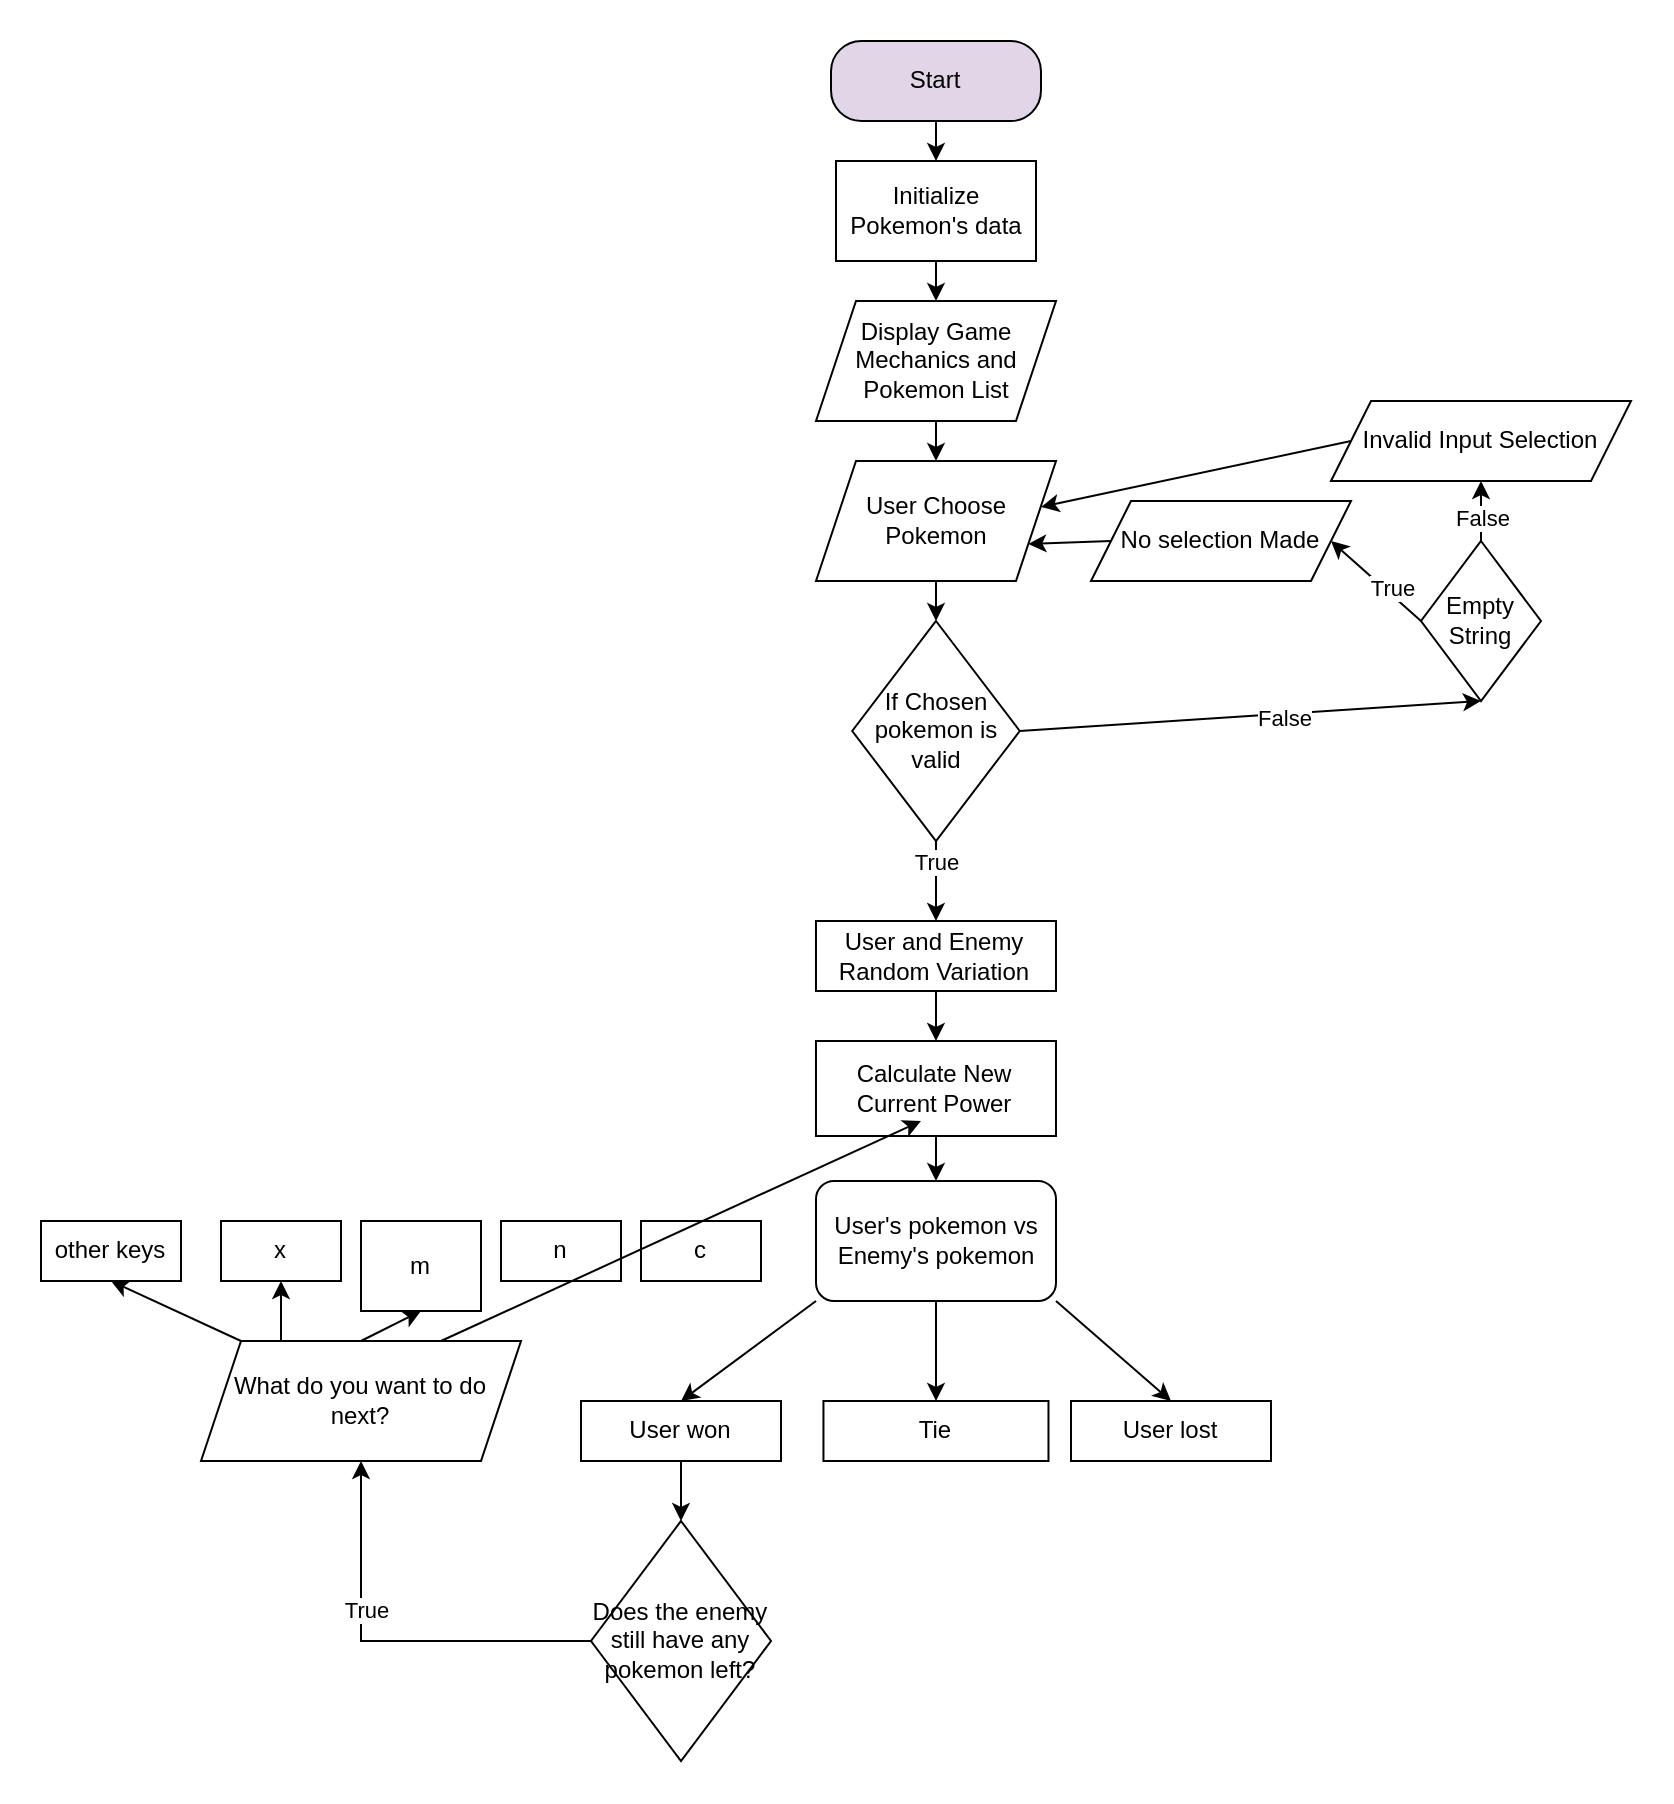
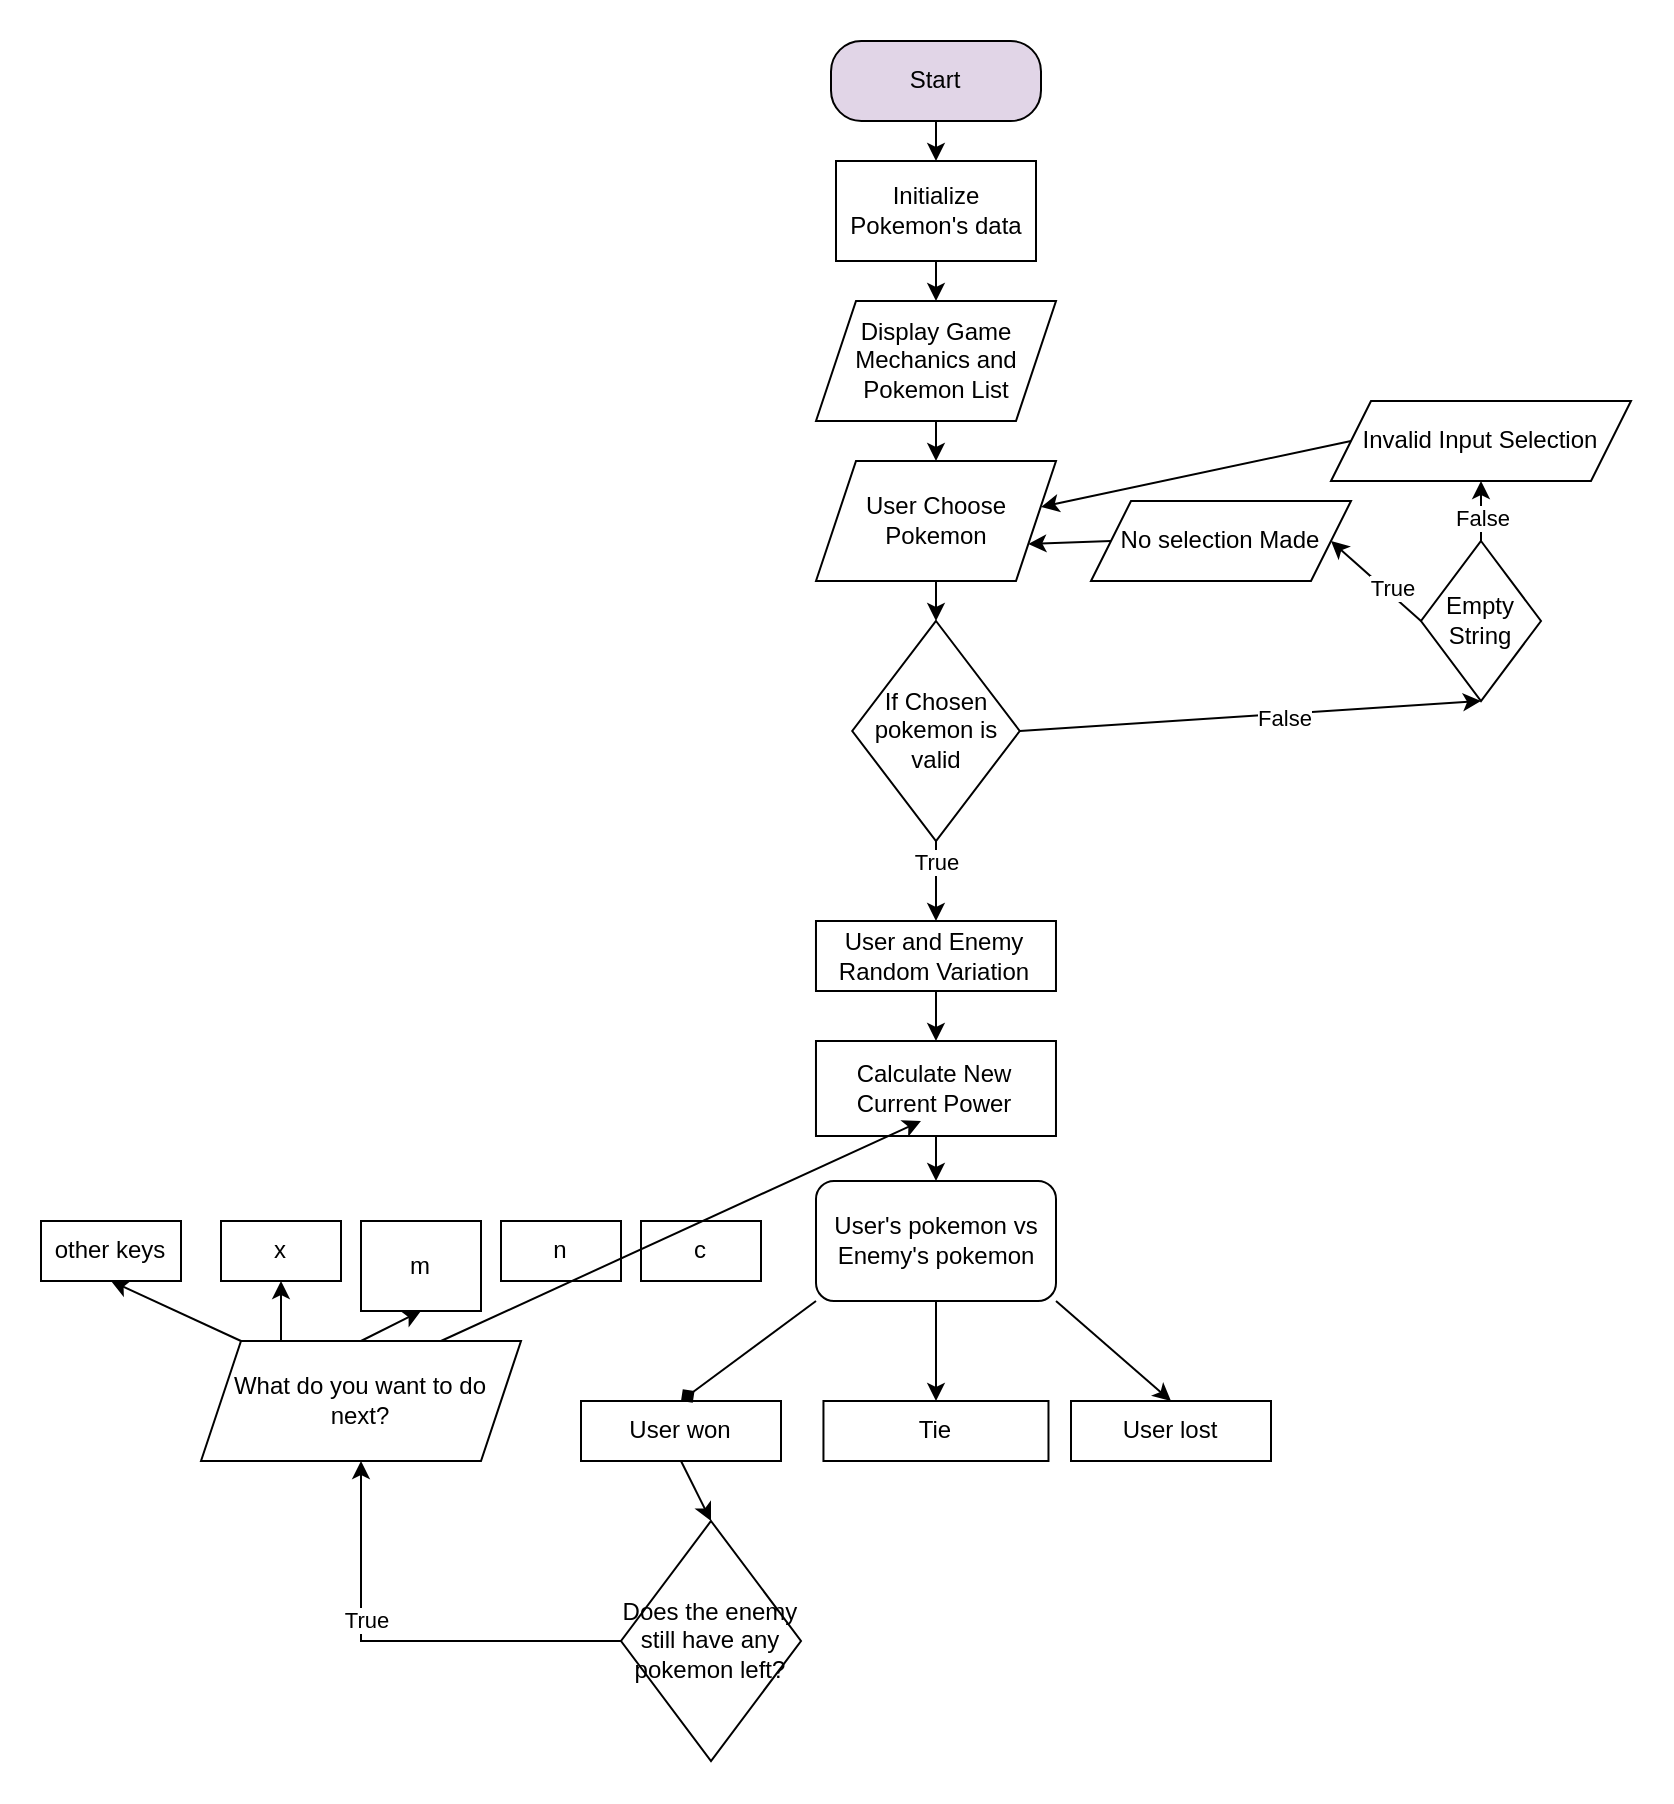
  <mxCell id="0" />
  <mxCell id="1" parent="0" />
  <mxCell id="2" value="Start" style="rounded=1;whiteSpace=wrap;html=1;arcSize=38;fillColor=#e1d5e7;" vertex="1" parent="1"><mxGeometry x="415" y="20" width="105" height="40" as="geometry" /></mxCell>
  <mxCell id="3" value="Initialize Pokemon's data" style="rounded=0;whiteSpace=wrap;html=1;" vertex="1" parent="1"><mxGeometry x="417.5" y="80" width="100" height="50" as="geometry" /></mxCell>
  <mxCell id="4" value="Display Game Mechanics and Pokemon List" style="shape=parallelogram;perimeter=parallelogramPerimeter;whiteSpace=wrap;html=1;fixedSize=1;" vertex="1" parent="1"><mxGeometry x="407.5" y="150" width="120" height="60" as="geometry" /></mxCell>
  <mxCell id="5" value="User Choose Pokemon" style="shape=parallelogram;perimeter=parallelogramPerimeter;whiteSpace=wrap;html=1;fixedSize=1;" vertex="1" parent="1"><mxGeometry x="407.5" y="230" width="120" height="60" as="geometry" /></mxCell>
  <mxCell id="6" value="If Chosen pokemon is valid" style="rhombus;whiteSpace=wrap;html=1;" vertex="1" parent="1"><mxGeometry x="425.62" y="310" width="83.75" height="110" as="geometry" /></mxCell>
  <mxCell id="7" value="" style="endArrow=classic;html=1;rounded=0;entryX=0.5;entryY=0;entryDx=0;entryDy=0;" edge="1" parent="1" target="3"><mxGeometry width="50" height="50" relative="1" as="geometry"><mxPoint x="467.5" y="60" as="sourcePoint" /><mxPoint x="517.5" y="10" as="targetPoint" /></mxGeometry></mxCell>
  <mxCell id="8" value="" style="endArrow=classic;html=1;rounded=0;exitX=0.5;exitY=1;exitDx=0;exitDy=0;entryX=0.5;entryY=0;entryDx=0;entryDy=0;" edge="1" parent="1" source="3" target="4"><mxGeometry width="50" height="50" relative="1" as="geometry"><mxPoint x="450" y="320" as="sourcePoint" /><mxPoint x="500" y="270" as="targetPoint" /></mxGeometry></mxCell>
  <mxCell id="9" value="" style="endArrow=classic;html=1;rounded=0;exitX=0.5;exitY=1;exitDx=0;exitDy=0;entryX=0.5;entryY=0;entryDx=0;entryDy=0;" edge="1" parent="1" source="4" target="5"><mxGeometry width="50" height="50" relative="1" as="geometry"><mxPoint x="450" y="320" as="sourcePoint" /><mxPoint x="500" y="270" as="targetPoint" /></mxGeometry></mxCell>
  <mxCell id="10" value="" style="endArrow=classic;html=1;rounded=0;exitX=0.5;exitY=1;exitDx=0;exitDy=0;entryX=0.5;entryY=0;entryDx=0;entryDy=0;" edge="1" parent="1" source="5" target="6"><mxGeometry width="50" height="50" relative="1" as="geometry"><mxPoint x="450" y="320" as="sourcePoint" /><mxPoint x="500" y="270" as="targetPoint" /></mxGeometry></mxCell>
  <mxCell id="11" value="" style="endArrow=classic;html=1;rounded=0;exitX=1;exitY=0.5;exitDx=0;exitDy=0;entryX=0.5;entryY=1;entryDx=0;entryDy=0;" edge="1" parent="1" source="6" target="13"><mxGeometry width="50" height="50" relative="1" as="geometry"><mxPoint x="450" y="320" as="sourcePoint" /><mxPoint x="640" y="365" as="targetPoint" /><Array as="points" /></mxGeometry></mxCell>
  <mxCell id="12" value="False" style="edgeLabel;html=1;align=center;verticalAlign=middle;resizable=0;points=[];" vertex="1" connectable="0" parent="11"><mxGeometry x="0.145" y="-2" relative="1" as="geometry"><mxPoint as="offset" /></mxGeometry></mxCell>
  <mxCell id="13" value="Empty String" style="rhombus;whiteSpace=wrap;html=1;" vertex="1" parent="1"><mxGeometry x="710" y="270" width="60" height="80" as="geometry" /></mxCell>
  <mxCell id="14" value="No selection Made" style="shape=parallelogram;perimeter=parallelogramPerimeter;whiteSpace=wrap;html=1;fixedSize=1;" vertex="1" parent="1"><mxGeometry x="545" y="250" width="130" height="40" as="geometry" /></mxCell>
  <mxCell id="15" value="Invalid Input Selection" style="shape=parallelogram;perimeter=parallelogramPerimeter;whiteSpace=wrap;html=1;fixedSize=1;" vertex="1" parent="1"><mxGeometry x="665" y="200" width="150" height="40" as="geometry" /></mxCell>
  <mxCell id="16" value="" style="endArrow=classic;html=1;rounded=0;entryX=1;entryY=0.5;entryDx=0;entryDy=0;" edge="1" parent="1" target="14"><mxGeometry width="50" height="50" relative="1" as="geometry"><mxPoint x="710" y="310" as="sourcePoint" /><mxPoint x="660" y="300" as="targetPoint" /></mxGeometry></mxCell>
  <mxCell id="17" value="True" style="edgeLabel;html=1;align=center;verticalAlign=middle;resizable=0;points=[];" vertex="1" connectable="0" parent="16"><mxGeometry x="0.08" y="-2" relative="1" as="geometry"><mxPoint x="9" y="7" as="offset" /></mxGeometry></mxCell>
  <mxCell id="18" value="" style="endArrow=classic;html=1;rounded=0;entryX=0.5;entryY=1;entryDx=0;entryDy=0;exitX=0.5;exitY=0;exitDx=0;exitDy=0;" edge="1" parent="1" source="13" target="15"><mxGeometry width="50" height="50" relative="1" as="geometry"><mxPoint x="450" y="320" as="sourcePoint" /><mxPoint x="500" y="270" as="targetPoint" /></mxGeometry></mxCell>
  <mxCell id="19" value="False" style="edgeLabel;html=1;align=center;verticalAlign=middle;resizable=0;points=[];" vertex="1" connectable="0" parent="18"><mxGeometry x="-0.2" y="-7" relative="1" as="geometry"><mxPoint x="-7" as="offset" /></mxGeometry></mxCell>
  <mxCell id="20" value="" style="endArrow=classic;html=1;rounded=0;exitX=0;exitY=0.5;exitDx=0;exitDy=0;entryX=1;entryY=0.75;entryDx=0;entryDy=0;" edge="1" parent="1" source="14" target="5"><mxGeometry width="50" height="50" relative="1" as="geometry"><mxPoint x="450" y="320" as="sourcePoint" /><mxPoint x="500" y="270" as="targetPoint" /></mxGeometry></mxCell>
  <mxCell id="21" value="" style="endArrow=classic;html=1;rounded=0;exitX=0;exitY=0.5;exitDx=0;exitDy=0;entryX=0.938;entryY=0.383;entryDx=0;entryDy=0;entryPerimeter=0;" edge="1" parent="1" source="15" target="5"><mxGeometry width="50" height="50" relative="1" as="geometry"><mxPoint x="450" y="320" as="sourcePoint" /><mxPoint x="500" y="270" as="targetPoint" /></mxGeometry></mxCell>
  <mxCell id="22" value="" style="endArrow=classic;html=1;rounded=0;exitX=0.5;exitY=1;exitDx=0;exitDy=0;" edge="1" parent="1" source="6" target="24"><mxGeometry width="50" height="50" relative="1" as="geometry"><mxPoint x="467" y="430" as="sourcePoint" /><mxPoint x="370" y="365" as="targetPoint" /></mxGeometry></mxCell>
  <mxCell id="23" value="True" style="edgeLabel;html=1;align=center;verticalAlign=middle;resizable=0;points=[];" vertex="1" connectable="0" parent="22"><mxGeometry x="-0.331" y="3" relative="1" as="geometry"><mxPoint x="-3" y="-3" as="offset" /></mxGeometry></mxCell>
  <mxCell id="24" value="User and Enemy Random Variation" style="rounded=0;whiteSpace=wrap;html=1;" vertex="1" parent="1"><mxGeometry x="407.49" y="460" width="120" height="35" as="geometry" /></mxCell>
  <mxCell id="25" value="" style="edgeStyle=orthogonalEdgeStyle;rounded=0;orthogonalLoop=1;jettySize=auto;html=1;" edge="1" parent="1" source="26" target="29"><mxGeometry relative="1" as="geometry" /></mxCell>
  <mxCell id="26" value="Calculate New Current Power" style="rounded=0;whiteSpace=wrap;html=1;" vertex="1" parent="1"><mxGeometry x="407.49" y="520" width="120" height="47.5" as="geometry" /></mxCell>
  <mxCell id="27" value="" style="endArrow=classic;html=1;rounded=0;entryX=0.5;entryY=0;entryDx=0;entryDy=0;exitX=0.5;exitY=1;exitDx=0;exitDy=0;" edge="1" parent="1" source="24" target="26"><mxGeometry width="50" height="50" relative="1" as="geometry"><mxPoint x="460" y="290" as="sourcePoint" /><mxPoint x="510" y="240" as="targetPoint" /></mxGeometry></mxCell>
  <mxCell id="28" value="" style="edgeStyle=orthogonalEdgeStyle;rounded=0;orthogonalLoop=1;jettySize=auto;html=1;" edge="1" parent="1" source="29" target="30"><mxGeometry relative="1" as="geometry" /></mxCell>
  <mxCell id="29" value="User's pokemon vs Enemy's pokemon" style="whiteSpace=wrap;html=1;rounded=1;" vertex="1" parent="1"><mxGeometry x="407.5" y="590" width="120" height="60" as="geometry" /></mxCell>
  <mxCell id="30" value="Tie" style="rounded=0;whiteSpace=wrap;html=1;" vertex="1" parent="1"><mxGeometry x="411.23" y="700" width="112.51" height="30" as="geometry" /></mxCell>
  <mxCell id="31" value="User won" style="rounded=0;whiteSpace=wrap;html=1;" vertex="1" parent="1"><mxGeometry x="290" y="700" width="100" height="30" as="geometry" /></mxCell>
  <mxCell id="32" value="User lost" style="rounded=0;whiteSpace=wrap;html=1;" vertex="1" parent="1"><mxGeometry x="535" y="700" width="100" height="30" as="geometry" /></mxCell>
- <mxCell id="33" value="" style="endArrow=classic;html=1;rounded=0;exitX=0;exitY=1;exitDx=0;exitDy=0;entryX=0.5;entryY=0;entryDx=0;entryDy=0;" edge="1" parent="1" source="29" target="31"><mxGeometry width="50" height="50" relative="1" as="geometry"><mxPoint x="460" y="590" as="sourcePoint" /><mxPoint x="510" y="540" as="targetPoint" /></mxGeometry></mxCell>
+ <mxCell id="33" value="" style="endArrow=diamond;html=1;rounded=0;exitX=0;exitY=1;exitDx=0;exitDy=0;entryX=0.5;entryY=0;entryDx=0;entryDy=0;" edge="1" parent="1" source="29" target="31"><mxGeometry width="50" height="50" relative="1" as="geometry"><mxPoint x="460" y="590" as="sourcePoint" /><mxPoint x="510" y="540" as="targetPoint" /></mxGeometry></mxCell>
  <mxCell id="34" value="" style="endArrow=classic;html=1;rounded=0;exitX=1;exitY=1;exitDx=0;exitDy=0;entryX=0.5;entryY=0;entryDx=0;entryDy=0;" edge="1" parent="1" source="29" target="32"><mxGeometry width="50" height="50" relative="1" as="geometry"><mxPoint x="460" y="590" as="sourcePoint" /><mxPoint x="510" y="540" as="targetPoint" /></mxGeometry></mxCell>
- <mxCell id="35" value="Does the enemy still have any pokemon left?" style="rhombus;whiteSpace=wrap;html=1;" vertex="1" parent="1"><mxGeometry x="295" y="760" width="90" height="120" as="geometry" /></mxCell>
+ <mxCell id="35" value="Does the enemy still have any pokemon left?" style="rhombus;whiteSpace=wrap;html=1;" vertex="1" parent="1"><mxGeometry x="310" y="760" width="90" height="120" as="geometry" /></mxCell>
  <mxCell id="36" value="" style="endArrow=classic;html=1;rounded=0;exitX=0;exitY=0.5;exitDx=0;exitDy=0;" edge="1" parent="1" source="35" target="39"><mxGeometry width="50" height="50" relative="1" as="geometry"><mxPoint x="410" y="730" as="sourcePoint" /><mxPoint x="250" y="710" as="targetPoint" /><Array as="points"><mxPoint x="180" y="820" /></Array></mxGeometry></mxCell>
  <mxCell id="37" value="True" style="edgeLabel;html=1;align=center;verticalAlign=middle;resizable=0;points=[];" vertex="1" connectable="0" parent="36"><mxGeometry x="0.281" y="-2" relative="1" as="geometry"><mxPoint as="offset" /></mxGeometry></mxCell>
  <mxCell id="38" value="" style="endArrow=classic;html=1;rounded=0;exitX=0.5;exitY=1;exitDx=0;exitDy=0;entryX=0.5;entryY=0;entryDx=0;entryDy=0;" edge="1" parent="1" source="31" target="35"><mxGeometry width="50" height="50" relative="1" as="geometry"><mxPoint x="410" y="610" as="sourcePoint" /><mxPoint x="460" y="560" as="targetPoint" /></mxGeometry></mxCell>
  <mxCell id="39" value="What do you want to do next?" style="shape=parallelogram;perimeter=parallelogramPerimeter;whiteSpace=wrap;html=1;fixedSize=1;" vertex="1" parent="1"><mxGeometry x="100" y="670" width="160" height="60" as="geometry" /></mxCell>
  <mxCell id="40" value="n" style="rounded=0;whiteSpace=wrap;html=1;" vertex="1" parent="1"><mxGeometry x="250" y="610" width="60" height="30" as="geometry" /></mxCell>
  <mxCell id="41" value="m" style="rounded=0;whiteSpace=wrap;html=1;" vertex="1" parent="1"><mxGeometry x="180" y="610" width="60" height="45" as="geometry" /></mxCell>
  <mxCell id="42" value="c" style="rounded=0;whiteSpace=wrap;html=1;" vertex="1" parent="1"><mxGeometry x="320" y="610" width="60" height="30" as="geometry" /></mxCell>
  <mxCell id="43" value="x" style="rounded=0;whiteSpace=wrap;html=1;" vertex="1" parent="1"><mxGeometry x="110" y="610" width="60" height="30" as="geometry" /></mxCell>
  <mxCell id="44" value="other keys" style="rounded=0;whiteSpace=wrap;html=1;" vertex="1" parent="1"><mxGeometry x="20" y="610" width="70" height="30" as="geometry" /></mxCell>
  <mxCell id="45" value="" style="endArrow=classic;html=1;rounded=0;entryX=0.5;entryY=1;entryDx=0;entryDy=0;" edge="1" parent="1" target="44"><mxGeometry width="50" height="50" relative="1" as="geometry"><mxPoint x="120" y="670" as="sourcePoint" /><mxPoint x="460" y="560" as="targetPoint" /></mxGeometry></mxCell>
  <mxCell id="46" value="" style="endArrow=classic;html=1;rounded=0;exitX=0.25;exitY=0;exitDx=0;exitDy=0;entryX=0.5;entryY=1;entryDx=0;entryDy=0;" edge="1" parent="1" source="39" target="43"><mxGeometry width="50" height="50" relative="1" as="geometry"><mxPoint x="410" y="610" as="sourcePoint" /><mxPoint x="460" y="560" as="targetPoint" /></mxGeometry></mxCell>
  <mxCell id="47" value="" style="endArrow=classic;html=1;rounded=0;exitX=0.5;exitY=0;exitDx=0;exitDy=0;entryX=0.5;entryY=1;entryDx=0;entryDy=0;" edge="1" parent="1" source="39" target="41"><mxGeometry width="50" height="50" relative="1" as="geometry"><mxPoint x="410" y="610" as="sourcePoint" /><mxPoint x="460" y="560" as="targetPoint" /></mxGeometry></mxCell>
  <mxCell id="48" value="" style="endArrow=classic;html=1;rounded=0;exitX=0.75;exitY=0;exitDx=0;exitDy=0;" edge="1" parent="1" source="39"><mxGeometry width="50" height="50" relative="1" as="geometry"><mxPoint x="410" y="610" as="sourcePoint" /><mxPoint x="460" y="560" as="targetPoint" /></mxGeometry></mxCell>
